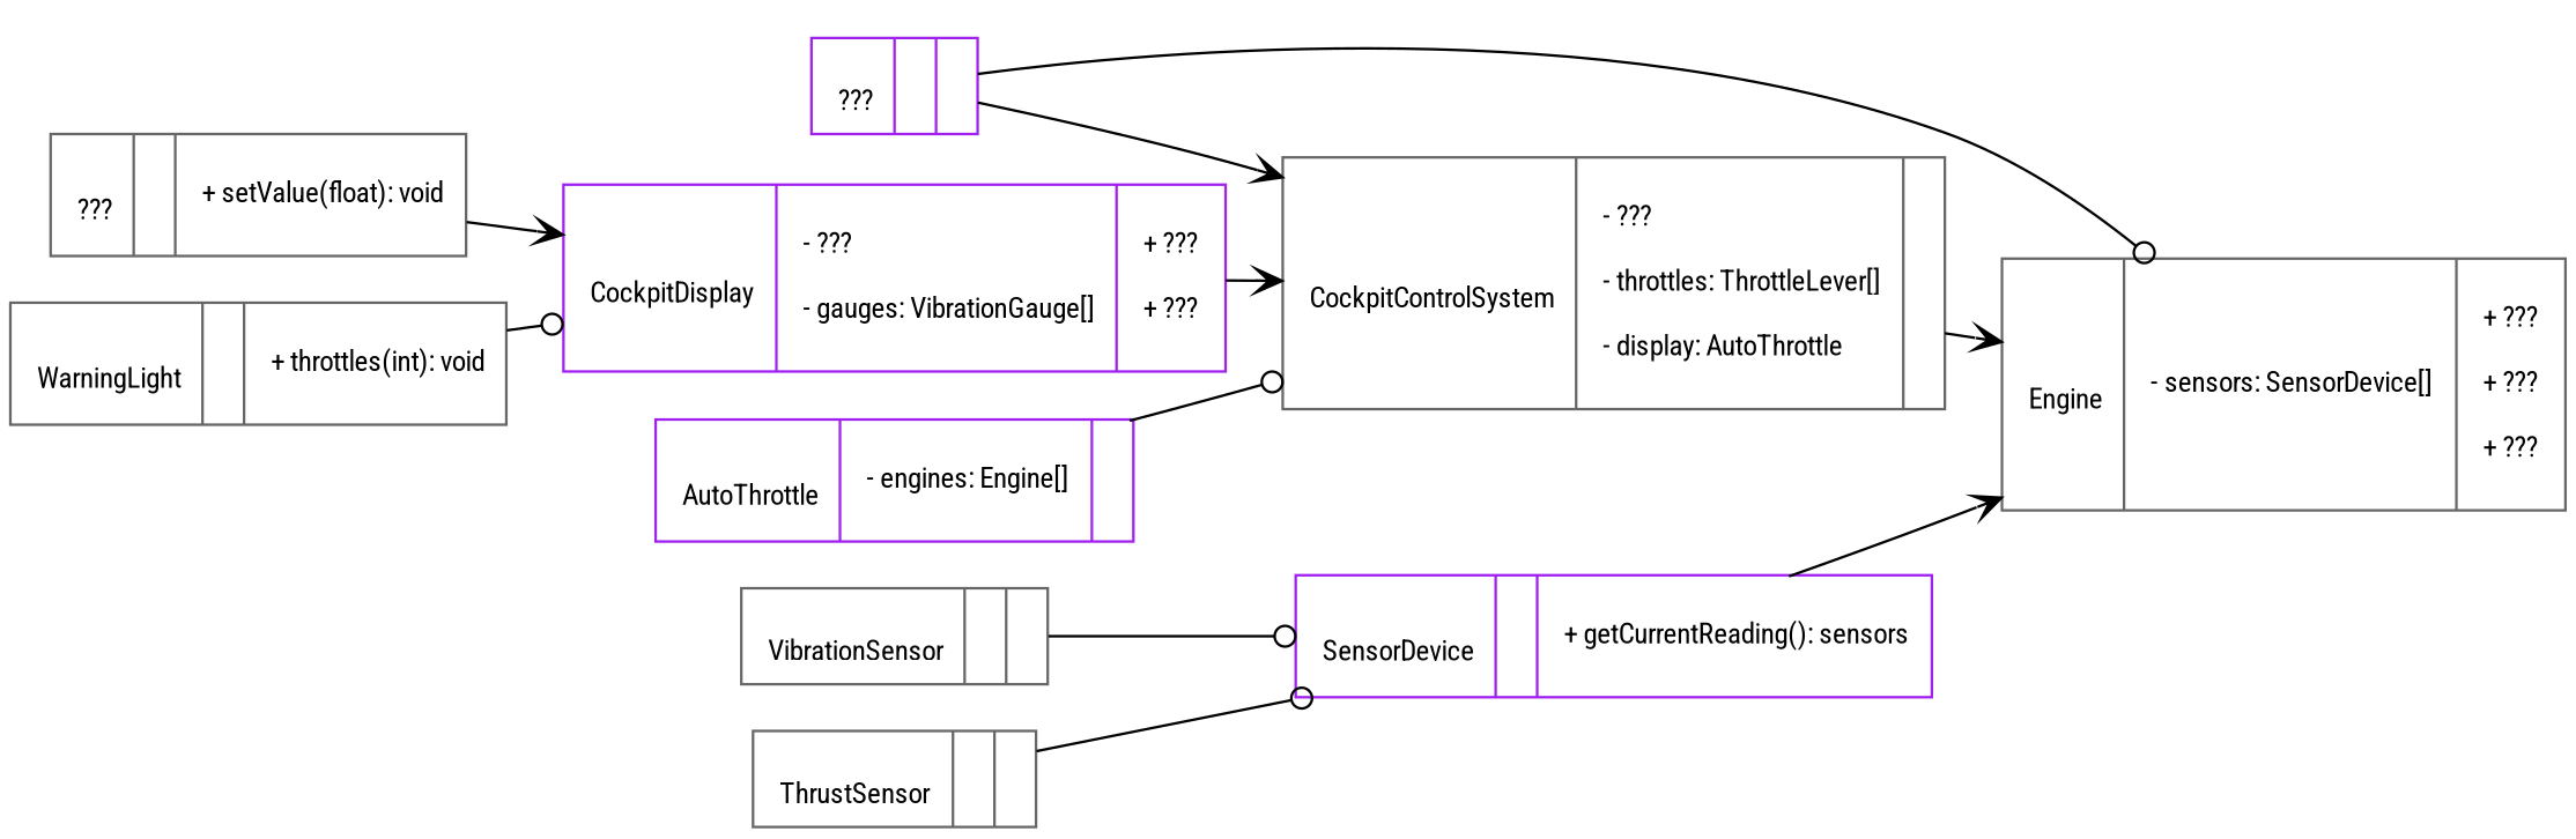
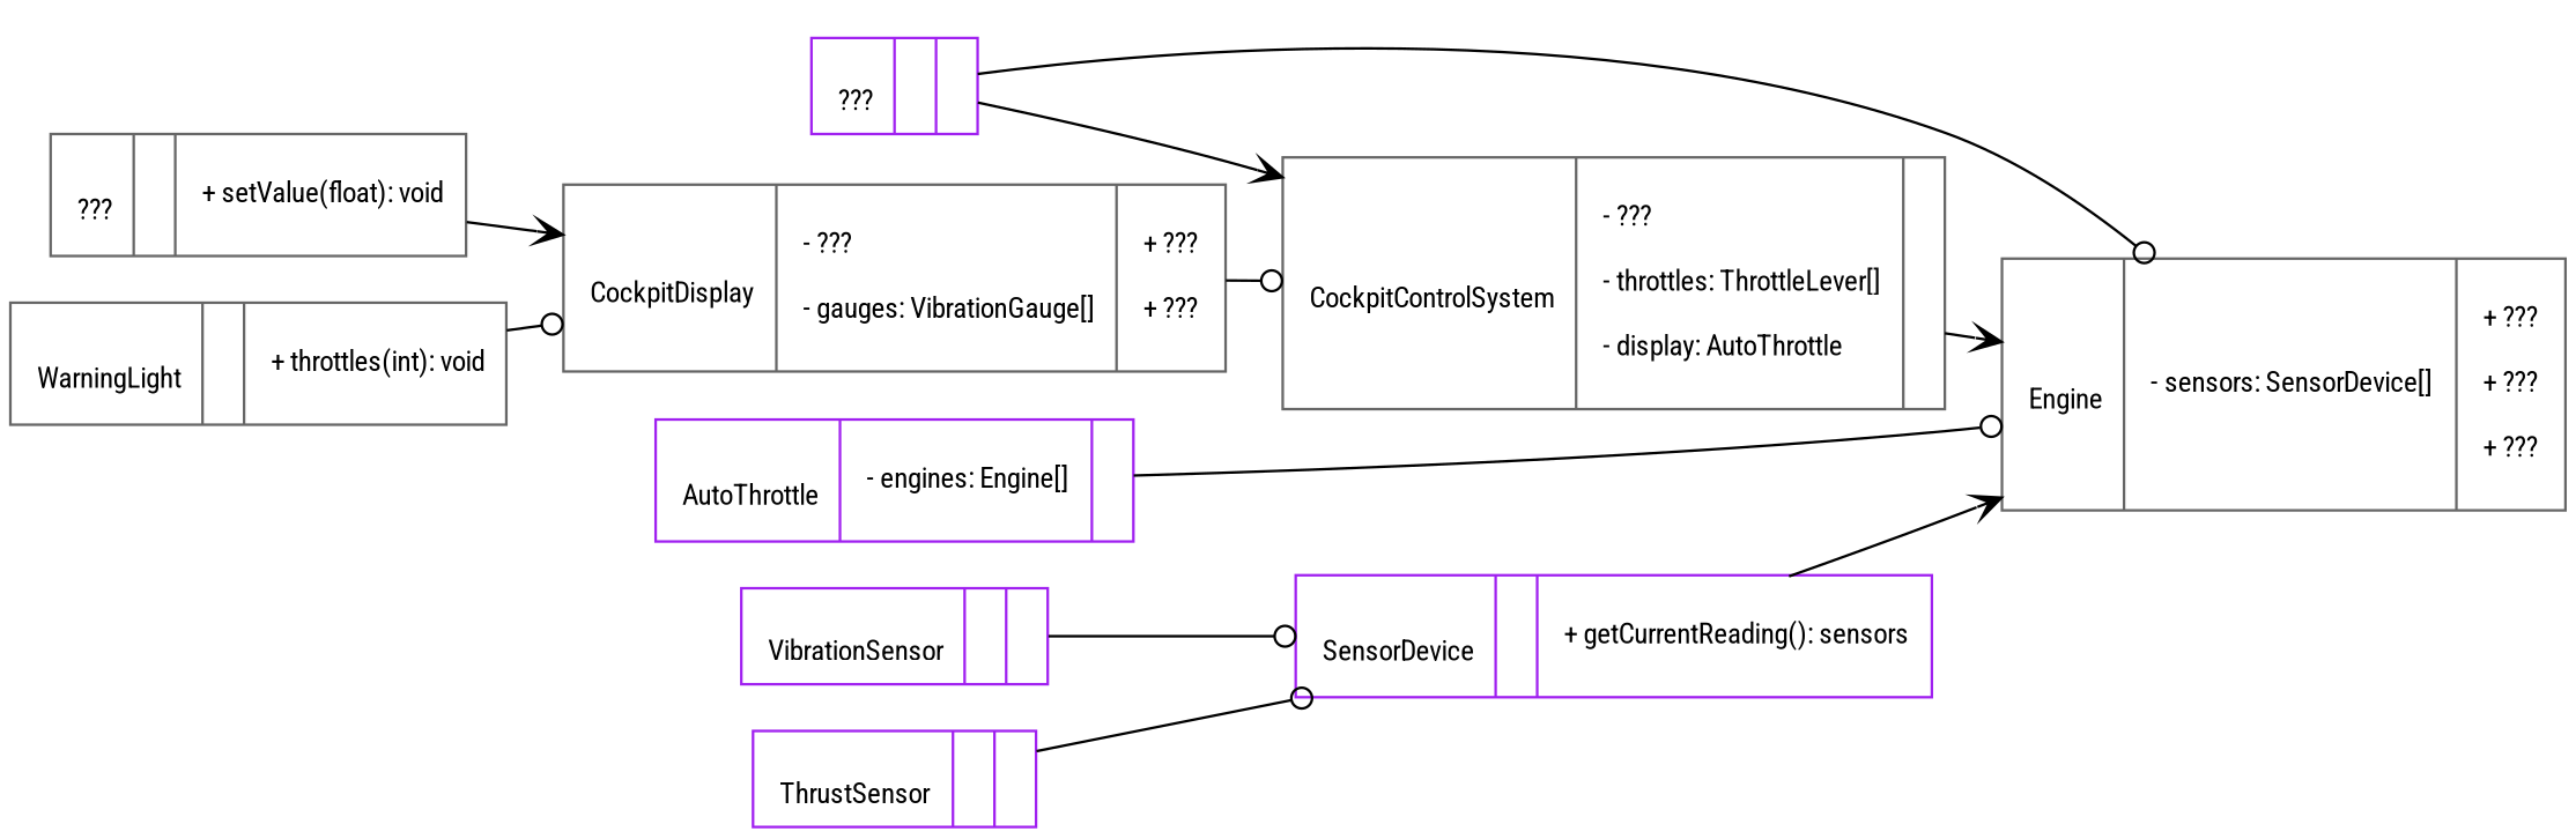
  digraph {
    fontname="Roboto Condensed"
    rankdir=LR
    ranksep=0.3
    node [color=gray40 fontname="Roboto Condensed" fontsize=11 shape=record]
    edge [arrowhead=odot fontname="Roboto Condensed"]
    n1 [color=purple label="{\n        SensorDevice\n        |\n        |\n        + getCurrentReading(): sensors\l\n    }"]
    n2 [label="{\n        Engine\n        |\n        - sensors: SensorDevice[]\l\n        |\n        + ??? \l\n        + ??? \l\n        + ??? \l\n    }"]
-   n3 [label="{\n        VibrationSensor\n        |\n        |\n    }"]
+   n3 [color=purple label="{\n        VibrationSensor\n        |\n        |\n    }"]
    n4 [color=purple label="{\n        ???\n        |\n        |\n    }"]
    n5 [label="{\n        CockpitControlSystem\n        |\n        - ??? \l\n        - throttles: ThrottleLever[]\l\n        - display: AutoThrottle\l\n        |\n    }"]
    n6 [label="{\n        ???\n        |\n        |\n        + setValue(float): void\l\n    }"]
-   n7 [color=purple label="{\n        CockpitDisplay\n        |\n        - ??? \l\n        - gauges: VibrationGauge[]\l\n        |\n        + ??? \l\n        + ??? \l\n    }"]
+   n7 [label="{\n        CockpitDisplay\n        |\n        - ??? \l\n        - gauges: VibrationGauge[]\l\n        |\n        + ??? \l\n        + ??? \l\n    }"]
    n8 [label="{\n        WarningLight\n        |\n        |\n        + throttles(int): void\l\n    }"]
    n9 [color=purple label="{\n        AutoThrottle\n        |\n        - engines: Engine[]\l\n        |\n    }"]
-   n10 [label="{\n        ThrustSensor\n        |\n        |\n    }"]
+   n10 [color=purple label="{\n        ThrustSensor\n        |\n        |\n    }"]
    n1 -> n2 [arrowhead=vee]
    n3 -> n1
    n4 -> n2
    n4 -> n5 [arrowhead=vee]
    n5 -> n2 [arrowhead=vee]
    n6 -> n7 [arrowhead=vee]
-   n7 -> n5 [arrowhead=vee]
+   n7 -> n5
    n8 -> n7
-   n9 -> n5
+   n9 -> n2
    n10 -> n1
  }
